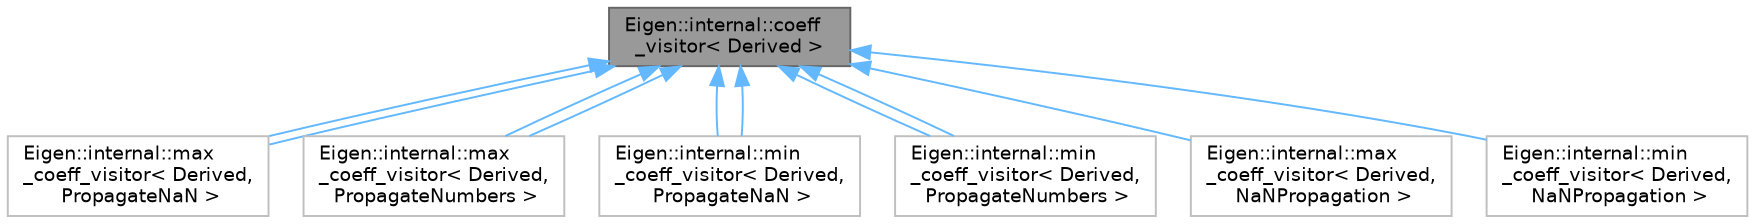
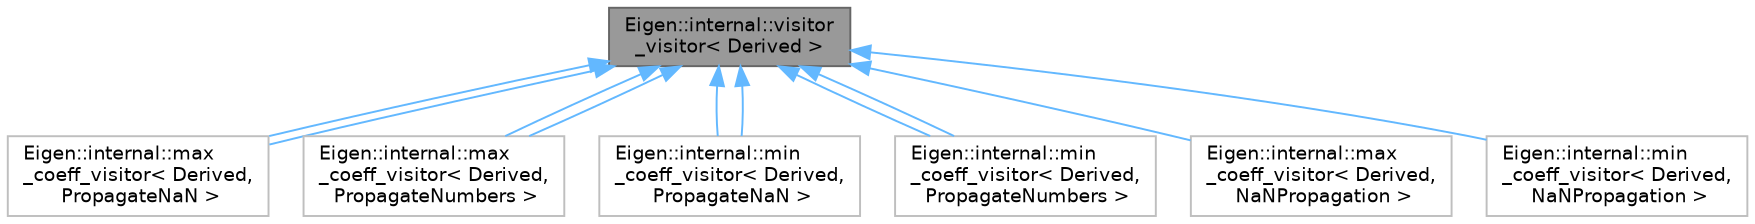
  digraph {
    rankdir=TB
    node [color=grey75 fillcolor=white fontname=Helvetica fontsize=10 shape=box style=filled]
    edge [color=steelblue1 dir=back fontname=Helvetica fontsize=10 labelfontname=Helvetica labelfontsize=10 style=solid]
-   n1 [color=gray40 fillcolor=grey60 fontcolor=black height=0.2 label="Eigen::internal::coeff\l_visitor\< Derived \>" width=0.4]
+   n1 [color=gray40 fillcolor=grey60 fontcolor=black height=0.2 label="Eigen::internal::visitor\l_visitor\< Derived \>" width=0.4]
    n2 [height=0.2 label="Eigen::internal::max\l_coeff_visitor\< Derived,\l PropagateNaN \>" width=0.4]
    n3 [height=0.2 label="Eigen::internal::max\l_coeff_visitor\< Derived,\l PropagateNumbers \>" width=0.4]
    n4 [height=0.2 label="Eigen::internal::min\l_coeff_visitor\< Derived,\l PropagateNaN \>" width=0.4]
    n5 [height=0.2 label="Eigen::internal::min\l_coeff_visitor\< Derived,\l PropagateNumbers \>" width=0.4]
    n6 [height=0.2 label="Eigen::internal::max\l_coeff_visitor\< Derived,\l NaNPropagation \>" width=0.4]
    n7 [height=0.2 label="Eigen::internal::min\l_coeff_visitor\< Derived,\l NaNPropagation \>" width=0.4]
    n1 -> n2
    n1 -> n2
    n1 -> n3
    n1 -> n3
    n1 -> n4
    n1 -> n4
    n1 -> n5
    n1 -> n5
    n1 -> n6
    n1 -> n7
  }
